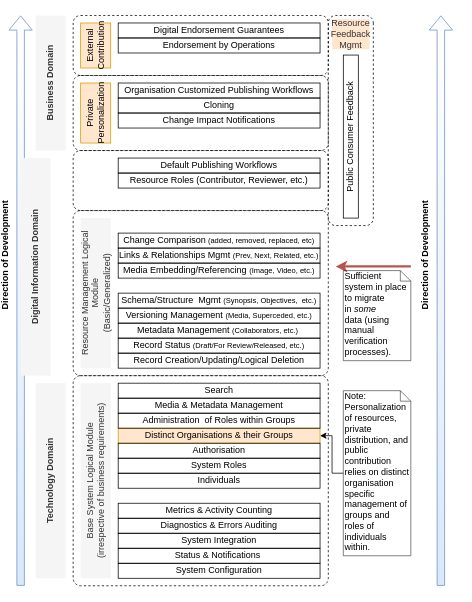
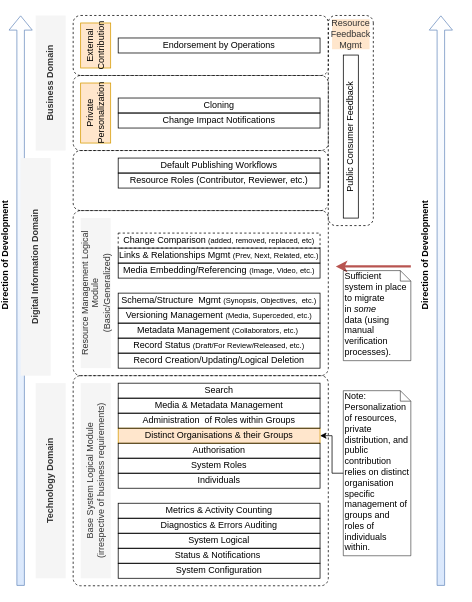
  <mxCell id="0" />
  <mxCell id="1" parent="0" />
  <mxCell id="2" value="" style="rounded=1;whiteSpace=wrap;html=1;strokeColor=#000000;fillColor=none;gradientColor=#FAFAFA;fontSize=12;fontColor=#000000;align=center;collapsible=0;container=1;absoluteArcSize=1;recursiveResize=0;dashed=1;" vertex="1" parent="1"><mxGeometry x="90" y="500" width="340" height="280" as="geometry" /></mxCell>
  <mxCell id="3" value="Distinct Organisations &amp;amp; their Groups" style="rounded=0;whiteSpace=wrap;html=1;strokeColor=#d79b00;fillColor=#ffe6cc;fontSize=12;align=center;" vertex="1" parent="2"><mxGeometry x="60" y="70" width="269" height="20" as="geometry" /></mxCell>
  <mxCell id="4" value="Authorisation" style="rounded=0;whiteSpace=wrap;html=1;strokeColor=#000000;fillColor=none;gradientColor=#FAFAFA;fontSize=12;fontColor=#000000;align=center;" vertex="1" parent="2"><mxGeometry x="60" y="90" width="269" height="20" as="geometry" /></mxCell>
  <mxCell id="5" value="Diagnostics &amp;amp; Errors Auditing" style="rounded=0;whiteSpace=wrap;html=1;strokeColor=#000000;fillColor=none;gradientColor=#FAFAFA;fontSize=12;fontColor=#000000;align=center;" vertex="1" parent="2"><mxGeometry x="60" y="190" width="269" height="20" as="geometry" /></mxCell>
  <mxCell id="6" value="Metrics &amp;amp; Activity Counting" style="rounded=0;whiteSpace=wrap;html=1;strokeColor=#000000;fillColor=none;gradientColor=#FAFAFA;fontSize=12;fontColor=#000000;align=center;" vertex="1" parent="2"><mxGeometry x="60" y="170" width="269" height="20" as="geometry" /></mxCell>
  <mxCell id="7" value="Search" style="rounded=0;whiteSpace=wrap;html=1;strokeColor=#000000;fillColor=none;gradientColor=#FAFAFA;fontSize=12;fontColor=#000000;align=center;" vertex="1" parent="2"><mxGeometry x="60" y="10" width="269" height="20" as="geometry" /></mxCell>
  <mxCell id="8" value="Media &amp;amp; Metadata Management" style="rounded=0;whiteSpace=wrap;html=1;strokeColor=#000000;fillColor=none;gradientColor=#FAFAFA;fontSize=12;fontColor=#000000;align=center;" vertex="1" parent="2"><mxGeometry x="60" y="30" width="269" height="20" as="geometry" /></mxCell>
  <mxCell id="9" style="edgeStyle=elbowEdgeStyle;rounded=0;orthogonalLoop=1;jettySize=auto;html=1;exitX=0.25;exitY=1;exitDx=0;exitDy=0;startArrow=none;startFill=0;endArrow=none;endFill=0;strokeColor=#000000;strokeWidth=1;fontSize=12;fontColor=#000000;" edge="1" parent="2" source="7" target="7"><mxGeometry relative="1" as="geometry" /></mxCell>
- <mxCell id="10" value="System Integration" style="rounded=0;whiteSpace=wrap;html=1;strokeColor=#000000;fillColor=none;gradientColor=#FAFAFA;fontSize=12;fontColor=#000000;align=center;" vertex="1" parent="2"><mxGeometry x="60" y="210" width="269" height="20" as="geometry" /></mxCell>
+ <mxCell id="10" value="System Logical" style="rounded=0;whiteSpace=wrap;html=1;strokeColor=#000000;fillColor=none;gradientColor=#FAFAFA;fontSize=12;fontColor=#000000;align=center;" vertex="1" parent="2"><mxGeometry x="60" y="210" width="269" height="20" as="geometry" /></mxCell>
  <mxCell id="11" value="Status &amp;amp; Notifications&amp;nbsp;" style="rounded=0;whiteSpace=wrap;html=1;strokeColor=#000000;fillColor=none;gradientColor=#FAFAFA;fontSize=12;fontColor=#000000;align=center;" vertex="1" parent="2"><mxGeometry x="60" y="230" width="269" height="20" as="geometry" /></mxCell>
  <mxCell id="12" value="System Configuration" style="rounded=0;whiteSpace=wrap;html=1;strokeColor=#000000;fillColor=none;gradientColor=#FAFAFA;fontSize=12;fontColor=#000000;align=center;" vertex="1" parent="2"><mxGeometry x="60" y="250" width="269" height="20" as="geometry" /></mxCell>
  <mxCell id="13" value="Individuals" style="rounded=0;whiteSpace=wrap;html=1;strokeColor=#000000;fillColor=none;gradientColor=#FAFAFA;fontSize=12;fontColor=#000000;align=center;" vertex="1" parent="2"><mxGeometry x="60" y="130" width="269" height="20" as="geometry" /></mxCell>
  <mxCell id="14" value="Administration&amp;nbsp; of Roles within Groups" style="rounded=0;whiteSpace=wrap;html=1;strokeColor=#000000;fillColor=none;gradientColor=#FAFAFA;fontSize=12;fontColor=#000000;align=center;" vertex="1" parent="2"><mxGeometry x="60" y="50" width="269" height="20" as="geometry" /></mxCell>
  <mxCell id="15" value="System Roles" style="rounded=0;whiteSpace=wrap;html=1;strokeColor=#000000;fillColor=none;gradientColor=#FAFAFA;fontSize=12;fontColor=#000000;align=center;" vertex="1" parent="2"><mxGeometry x="60" y="110" width="269" height="20" as="geometry" /></mxCell>
  <mxCell id="16" value="Base System Logical Module&lt;br&gt;(irrespective of business requirements)" style="rounded=0;whiteSpace=wrap;html=1;strokeColor=none;fillColor=#f5f5f5;fontSize=12;fontColor=#333333;align=center;horizontal=0;" vertex="1" parent="2"><mxGeometry x="10" y="10" width="40" height="260" as="geometry" /></mxCell>
  <mxCell id="17" value="" style="rounded=1;whiteSpace=wrap;html=1;strokeColor=#000000;fillColor=none;gradientColor=#FAFAFA;fontSize=12;fontColor=#000000;align=center;collapsible=0;container=1;absoluteArcSize=1;recursiveResize=0;dashed=1;" vertex="1" parent="1"><mxGeometry x="90" y="280" width="340" height="220" as="geometry" /></mxCell>
  <mxCell id="18" value="Record Creation/Updating/Logical Deletion" style="rounded=0;whiteSpace=wrap;html=1;strokeColor=#000000;fillColor=none;gradientColor=#FAFAFA;fontSize=12;fontColor=#000000;align=center;" vertex="1" parent="17"><mxGeometry x="60" y="190" width="269" height="20" as="geometry" /></mxCell>
  <mxCell id="19" value="Media Embedding/Referencing &lt;font style=&quot;font-size: 10px&quot;&gt;(Image, Video, etc.)&lt;/font&gt;" style="rounded=0;whiteSpace=wrap;html=1;strokeColor=#000000;fillColor=none;gradientColor=#FAFAFA;fontSize=12;fontColor=#000000;align=center;" vertex="1" parent="17"><mxGeometry x="60" y="70" width="269" height="20" as="geometry" /></mxCell>
  <mxCell id="20" value="Schema/Structure&amp;nbsp;&amp;nbsp;Mgmt&amp;nbsp;&lt;font style=&quot;font-size: 10px&quot;&gt;(Synopsis, Objectives,&amp;nbsp; etc.)&lt;/font&gt;" style="rounded=0;whiteSpace=wrap;html=1;strokeColor=#000000;fillColor=none;gradientColor=#FAFAFA;fontSize=12;fontColor=#000000;align=center;" vertex="1" parent="17"><mxGeometry x="60" y="110" width="269" height="20" as="geometry" /></mxCell>
  <mxCell id="21" value="Resource Management Logical Module&lt;br&gt;(Basic/Generalized)" style="rounded=0;whiteSpace=wrap;html=1;strokeColor=none;fillColor=#f5f5f5;fontSize=12;fontColor=#333333;align=center;horizontal=0;" vertex="1" parent="17"><mxGeometry x="10" y="10" width="40" height="200" as="geometry" /></mxCell>
  <mxCell id="22" value="Record Status &lt;font style=&quot;font-size: 10px&quot;&gt;(Draft/For Review/Released, etc.)&lt;/font&gt;" style="rounded=0;whiteSpace=wrap;html=1;strokeColor=#000000;fillColor=none;gradientColor=#FAFAFA;fontSize=12;fontColor=#000000;align=center;" vertex="1" parent="17"><mxGeometry x="60" y="170" width="269" height="20" as="geometry" /></mxCell>
  <mxCell id="23" value="Metadata Management &lt;font style=&quot;font-size: 10px&quot;&gt;(Collaborators, etc.)&lt;/font&gt;&amp;nbsp;" style="rounded=0;whiteSpace=wrap;html=1;strokeColor=#000000;fillColor=none;gradientColor=#FAFAFA;fontSize=12;fontColor=#000000;align=center;" vertex="1" parent="17"><mxGeometry x="60" y="150" width="269" height="20" as="geometry" /></mxCell>
  <mxCell id="24" value="Versioning&amp;nbsp;Management &lt;font style=&quot;font-size: 10px&quot;&gt;(Media, Superceded, etc.)&lt;/font&gt;" style="rounded=0;whiteSpace=wrap;html=1;strokeColor=#000000;fillColor=none;gradientColor=#FAFAFA;fontSize=12;fontColor=#000000;align=center;" vertex="1" parent="17"><mxGeometry x="60" y="130" width="269" height="20" as="geometry" /></mxCell>
  <mxCell id="25" value="Links &amp;amp; Relationships&amp;nbsp;Mgmt &lt;font style=&quot;font-size: 10px&quot;&gt;(Prev, Next, Related, etc.)&lt;/font&gt;" style="rounded=0;whiteSpace=wrap;html=1;strokeColor=#000000;fillColor=none;gradientColor=#FAFAFA;fontSize=12;fontColor=#000000;align=center;" vertex="1" parent="17"><mxGeometry x="60" y="50" width="269" height="20" as="geometry" /></mxCell>
- <mxCell id="26" value="Change Comparison&lt;font style=&quot;font-size: 10px&quot;&gt; (added, removed, replaced, etc)&lt;/font&gt;" style="rounded=0;whiteSpace=wrap;html=1;strokeColor=#000000;fillColor=none;gradientColor=#FAFAFA;fontSize=12;fontColor=#000000;align=center;" vertex="1" parent="17"><mxGeometry x="60" y="30" width="269" height="20" as="geometry" /></mxCell>
+ <mxCell id="26" value="Change Comparison&lt;font style=&quot;font-size: 10px&quot;&gt; (added, removed, replaced, etc)&lt;/font&gt;" style="rounded=0;whiteSpace=wrap;html=1;strokeColor=#000000;fillColor=none;gradientColor=#FAFAFA;fontSize=12;fontColor=#000000;align=center;dashed=1;" vertex="1" parent="17"><mxGeometry x="60" y="30" width="269" height="20" as="geometry" /></mxCell>
  <mxCell id="27" value="" style="rounded=1;whiteSpace=wrap;html=1;strokeColor=#000000;fillColor=none;gradientColor=#FAFAFA;fontSize=12;fontColor=#000000;align=center;collapsible=0;container=1;absoluteArcSize=1;recursiveResize=0;dashed=1;" vertex="1" parent="1"><mxGeometry x="90" y="200" width="340" height="80" as="geometry" /></mxCell>
  <mxCell id="28" value="Default Publishing Workflows" style="rounded=0;whiteSpace=wrap;html=1;strokeColor=#000000;fillColor=none;gradientColor=#FAFAFA;fontSize=12;fontColor=#000000;align=center;" vertex="1" parent="27"><mxGeometry x="60" y="10" width="269" height="20" as="geometry" /></mxCell>
  <mxCell id="29" value="Resource Roles (Contributor, Reviewer, etc.)" style="rounded=0;whiteSpace=wrap;html=1;strokeColor=#000000;fillColor=none;gradientColor=#FAFAFA;fontSize=12;fontColor=#000000;align=center;" vertex="1" parent="27"><mxGeometry x="60" y="30" width="269" height="20" as="geometry" /></mxCell>
  <mxCell id="30" value="" style="rounded=1;whiteSpace=wrap;html=1;strokeColor=#000000;fillColor=none;gradientColor=#FAFAFA;fontSize=12;fontColor=#000000;align=center;collapsible=0;container=1;absoluteArcSize=1;recursiveResize=0;dashed=1;rotation=90;" vertex="1" parent="1"><mxGeometry x="320" y="130" width="280" height="60" as="geometry" /></mxCell>
  <mxCell id="31" value="Resource Feedback Mgmt" style="rounded=0;whiteSpace=wrap;html=1;strokeColor=none;fillColor=#ffe6cc;fontSize=12;fontColor=#333333;align=center;horizontal=0;rotation=90;" vertex="1" parent="30"><mxGeometry x="120" y="-110" width="40" height="50" as="geometry" /></mxCell>
  <mxCell id="32" value="Public Consumer Feedback" style="rounded=0;whiteSpace=wrap;html=1;strokeColor=#000000;fillColor=none;gradientColor=#FAFAFA;fontSize=12;fontColor=#000000;align=center;rotation=-90;" vertex="1" parent="30"><mxGeometry x="31.37" y="41.37" width="217.25" height="20" as="geometry" /></mxCell>
  <mxCell id="33" value="" style="rounded=1;whiteSpace=wrap;html=1;strokeColor=#000000;fillColor=none;gradientColor=#FAFAFA;fontSize=12;fontColor=#000000;align=center;collapsible=0;container=1;absoluteArcSize=1;recursiveResize=0;dashed=1;" vertex="1" parent="1"><mxGeometry x="90" y="100" width="340" height="100" as="geometry" /></mxCell>
  <mxCell id="34" value="Cloning" style="rounded=0;whiteSpace=wrap;html=1;strokeColor=#000000;fillColor=none;gradientColor=#FAFAFA;fontSize=12;fontColor=#000000;align=center;" vertex="1" parent="33"><mxGeometry x="60" y="30" width="269" height="20" as="geometry" /></mxCell>
- <mxCell id="35" value="Organisation Customized Publishing Workflows" style="rounded=0;whiteSpace=wrap;html=1;strokeColor=#000000;fillColor=none;gradientColor=#FAFAFA;fontSize=12;fontColor=#000000;align=center;" vertex="1" parent="33"><mxGeometry x="60" y="10" width="269" height="20" as="geometry" /></mxCell>
  <mxCell id="36" value="Private Personalization" style="rounded=0;whiteSpace=wrap;html=1;strokeColor=#d79b00;fillColor=#ffe6cc;fontSize=12;align=center;horizontal=0;" vertex="1" parent="33"><mxGeometry x="10" y="10" width="40" height="80" as="geometry" /></mxCell>
  <mxCell id="37" value="Change Impact Notifications" style="rounded=0;whiteSpace=wrap;html=1;strokeColor=#000000;fillColor=none;gradientColor=#FAFAFA;fontSize=12;fontColor=#000000;align=center;" vertex="1" parent="33"><mxGeometry x="60" y="50" width="269" height="20" as="geometry" /></mxCell>
  <mxCell id="38" value="" style="rounded=1;whiteSpace=wrap;html=1;strokeColor=#000000;fillColor=none;gradientColor=#FAFAFA;fontSize=12;fontColor=#000000;align=center;collapsible=0;container=1;absoluteArcSize=1;recursiveResize=0;dashed=1;" vertex="1" parent="1"><mxGeometry x="90" y="20" width="340" height="80" as="geometry" /></mxCell>
- <mxCell id="39" value="Digital Endorsement Guarantees" style="rounded=0;whiteSpace=wrap;html=1;strokeColor=#000000;fillColor=none;gradientColor=#FAFAFA;fontSize=12;fontColor=#000000;align=center;" vertex="1" parent="38"><mxGeometry x="60" y="10" width="269" height="20" as="geometry" /></mxCell>
  <mxCell id="40" value="Endorsement by Operations" style="rounded=0;whiteSpace=wrap;html=1;strokeColor=#000000;fillColor=none;gradientColor=#FAFAFA;fontSize=12;fontColor=#000000;align=center;" vertex="1" parent="38"><mxGeometry x="60" y="30" width="269" height="20" as="geometry" /></mxCell>
  <mxCell id="41" value="External&lt;br&gt;Contribution" style="rounded=0;whiteSpace=wrap;html=1;strokeColor=#d79b00;fillColor=#ffe6cc;fontSize=12;align=center;horizontal=0;" vertex="1" parent="38"><mxGeometry x="10" y="10" width="40" height="60" as="geometry" /></mxCell>
  <mxCell id="42" value="Direction of Development" style="shape=flexArrow;endArrow=classic;html=1;strokeColor=#6c8ebf;strokeWidth=1;fontSize=12;fontColor=#000000;horizontal=0;fillColor=#dae8fc;gradientColor=#ffffff;gradientDirection=north;fontStyle=1" edge="1" parent="1"><mxGeometry x="0.158" y="20" width="50" height="50" relative="1" as="geometry"><mxPoint x="20" y="780" as="sourcePoint" /><mxPoint x="20" y="20" as="targetPoint" /><mxPoint as="offset" /></mxGeometry></mxCell>
  <mxCell id="43" value="" style="endArrow=classic;html=1;strokeColor=#b85450;strokeWidth=3;fontSize=12;fontColor=#000000;fillColor=#f8cecc;labelBackgroundColor=none;" edge="1" parent="1"><mxGeometry x="-0.053" y="-20" width="50" height="50" relative="1" as="geometry"><mxPoint x="540" y="354.5" as="sourcePoint" /><mxPoint x="440" y="354.5" as="targetPoint" /><mxPoint as="offset" /></mxGeometry></mxCell>
  <mxCell id="44" value="Technology Domain" style="rounded=0;whiteSpace=wrap;html=1;strokeColor=none;fillColor=#f5f5f5;fontSize=12;fontColor=#333333;align=center;horizontal=0;fontStyle=1" vertex="1" parent="1"><mxGeometry x="40" y="510" width="40" height="260" as="geometry" /></mxCell>
  <mxCell id="45" value="Digital Information Domain" style="rounded=0;whiteSpace=wrap;html=1;strokeColor=none;fillColor=#f5f5f5;fontSize=12;fontColor=#333333;align=center;horizontal=0;fontStyle=1" vertex="1" parent="1"><mxGeometry x="20" y="210" width="40" height="290" as="geometry" /></mxCell>
  <mxCell id="46" value="Business Domain" style="rounded=0;whiteSpace=wrap;html=1;strokeColor=none;fillColor=#f5f5f5;fontSize=12;fontColor=#333333;align=center;horizontal=0;fontStyle=1" vertex="1" parent="1"><mxGeometry x="40" y="20" width="40" height="180" as="geometry" /></mxCell>
  <mxCell id="47" value="Direction of Development" style="shape=flexArrow;endArrow=classic;html=1;strokeColor=#6c8ebf;strokeWidth=1;fontSize=12;fontColor=#000000;horizontal=0;fillColor=#dae8fc;gradientColor=#ffffff;gradientDirection=north;fontStyle=1" edge="1" parent="1"><mxGeometry x="0.158" y="20" width="50" height="50" relative="1" as="geometry"><mxPoint x="580" y="780" as="sourcePoint" /><mxPoint x="580" y="20" as="targetPoint" /><mxPoint as="offset" /></mxGeometry></mxCell>
  <mxCell id="48" style="edgeStyle=elbowEdgeStyle;rounded=0;orthogonalLoop=1;jettySize=auto;html=1;entryX=1;entryY=0.5;entryDx=0;entryDy=0;labelBackgroundColor=none;startArrow=none;startFill=0;endArrow=classic;endFill=1;strokeColor=#000000;strokeWidth=1;gradientColor=#ffffff;fontSize=12;fontColor=#000000;" edge="1" parent="1" source="49" target="3"><mxGeometry relative="1" as="geometry" /></mxCell>
  <mxCell id="49" value="Note:&lt;br&gt;Personalization of resources, private distribution, and public contribution relies on distinct organisation specific management of groups and roles of individuals within." style="shape=note;whiteSpace=wrap;html=1;size=14;verticalAlign=top;align=left;spacingTop=-6;strokeColor=#000000;fillColor=none;gradientColor=#FAFAFA;fontSize=12;fontColor=#000000;opacity=66;" vertex="1" parent="1"><mxGeometry x="450" y="520" width="90" height="220" as="geometry" /></mxCell>
  <mxCell id="50" value="&lt;font style=&quot;font-size: 12px&quot;&gt;&lt;span style=&quot;text-align: center&quot;&gt;Sufficient&amp;nbsp; system in place&amp;nbsp;&lt;/span&gt;&lt;br style=&quot;text-align: center&quot;&gt;&lt;span style=&quot;text-align: center&quot;&gt;to migrate in&amp;nbsp;&lt;i&gt;some&amp;nbsp;&lt;/i&gt;&lt;/span&gt;&lt;br style=&quot;text-align: center&quot;&gt;&lt;span style=&quot;text-align: center&quot;&gt;data (using manual verification processes).&lt;/span&gt;&lt;/font&gt;" style="shape=note;whiteSpace=wrap;html=1;size=14;verticalAlign=top;align=left;spacingTop=-6;strokeColor=#000000;fillColor=none;gradientColor=#FAFAFA;fontSize=12;fontColor=#000000;opacity=66;" vertex="1" parent="1"><mxGeometry x="450" y="360" width="90" height="120" as="geometry" /></mxCell>
